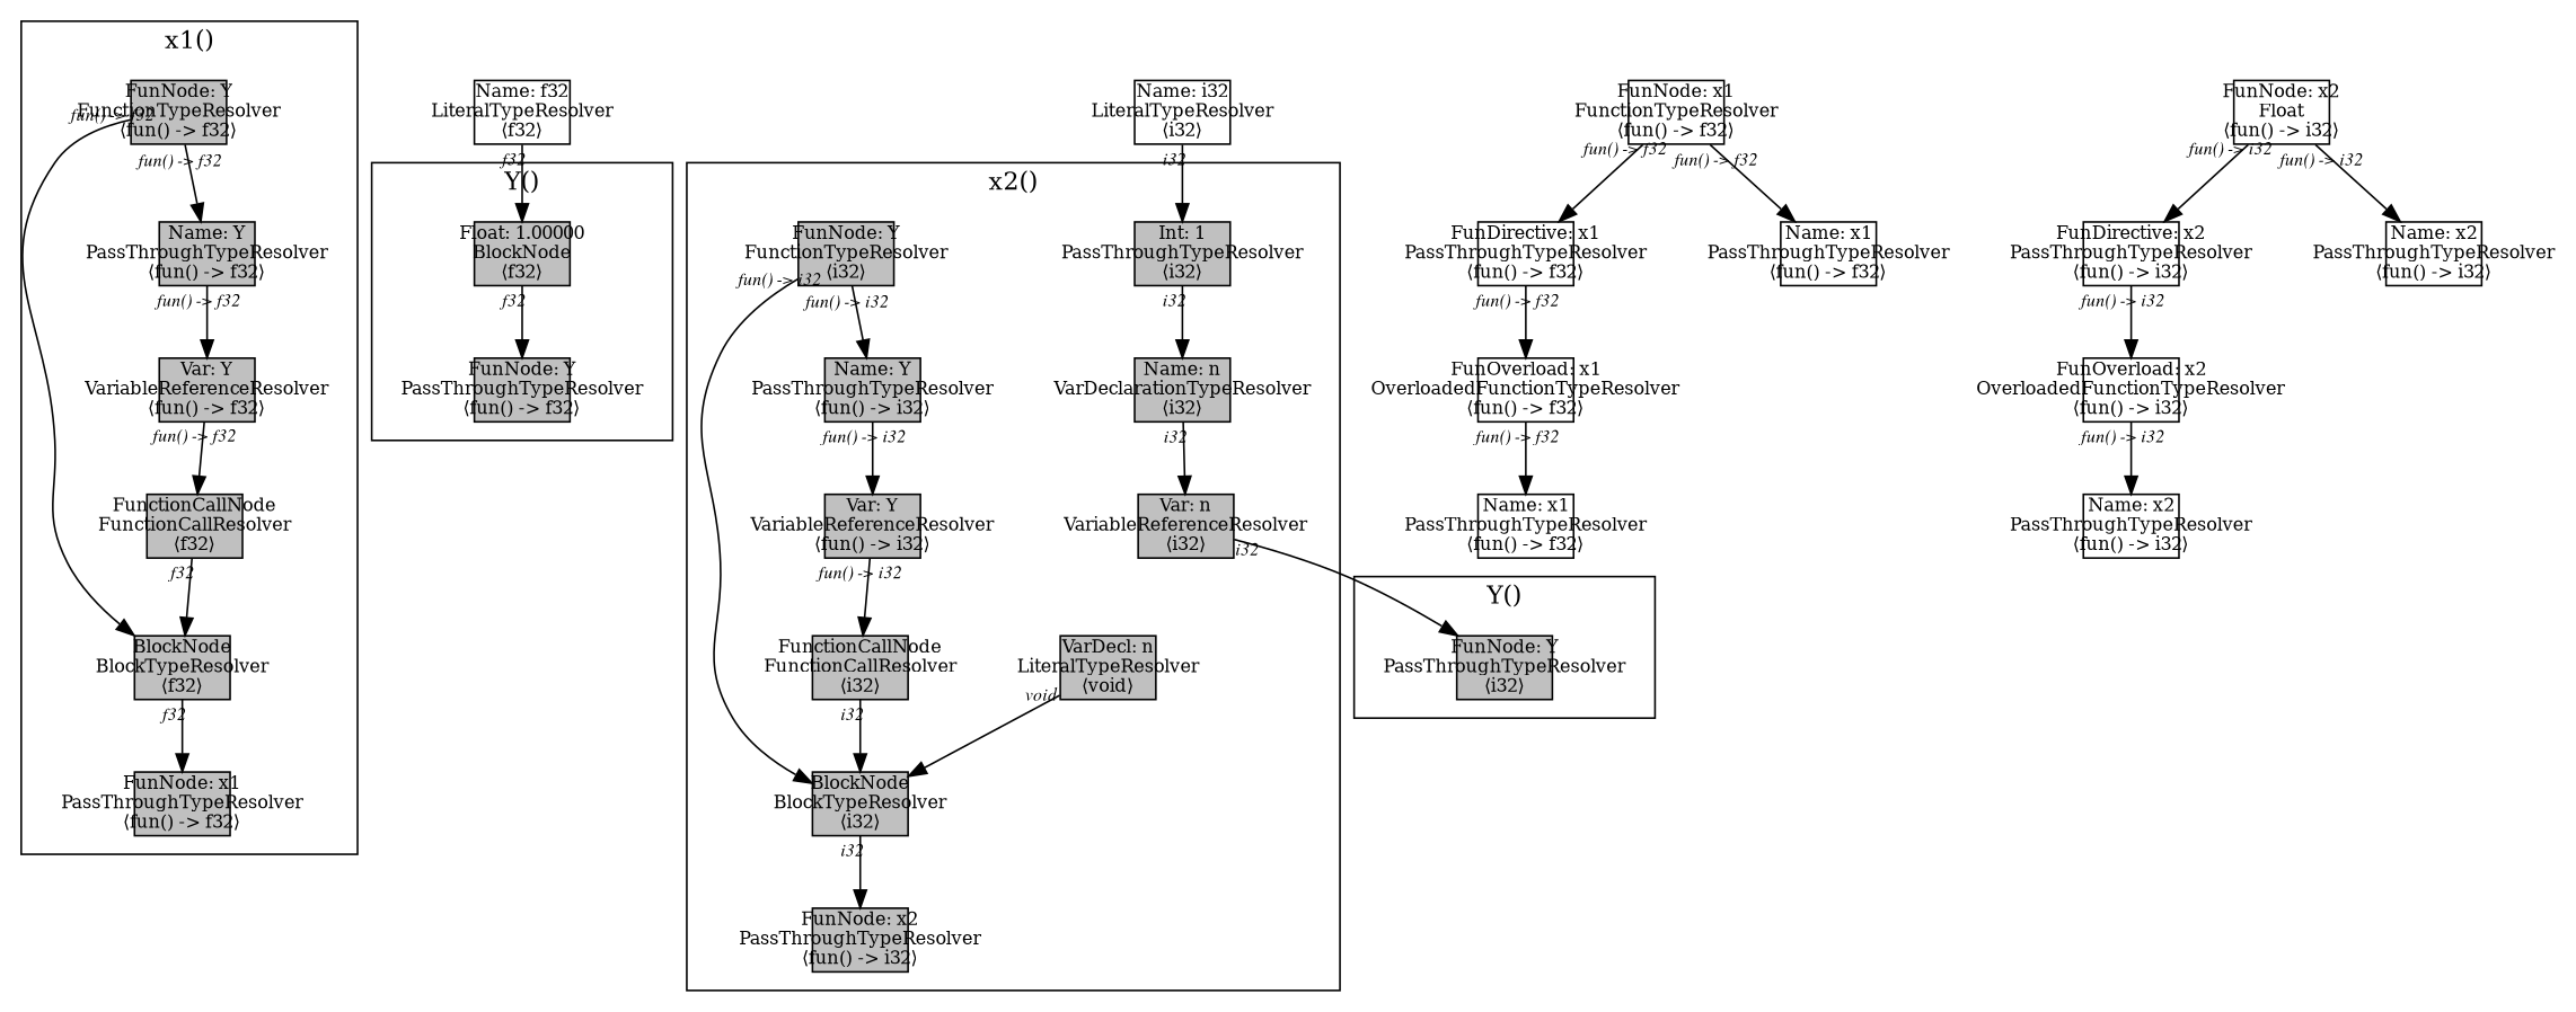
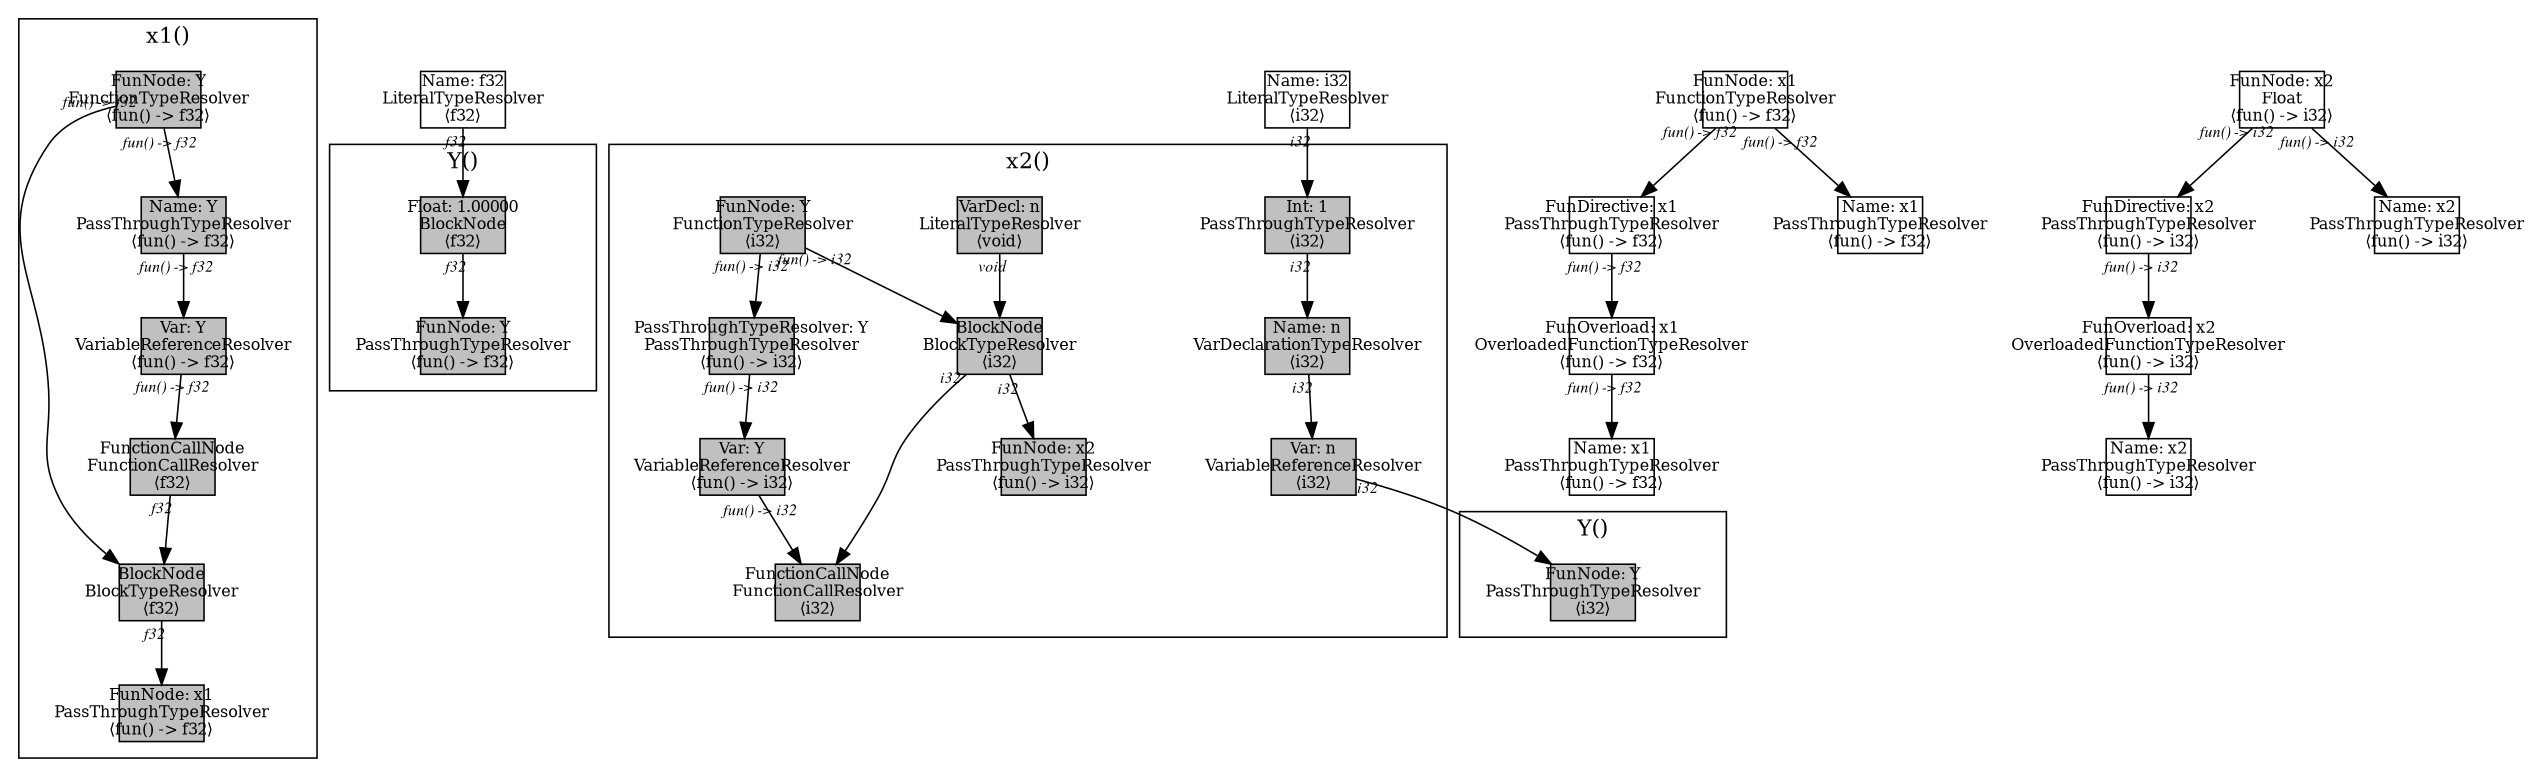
  digraph {
    node [fillcolor=grey fixedsize=shape fontsize=10 shape=box style=filled]
    edge [color=black fontname="times  italic" fontsize=10 labeldistance=1 taillabel="fun() -> f32"]
    n1 [label="BlockNode\nBlockTypeResolver\n⟨f32⟩"]
    n2 [label="FunNode: x1\nPassThroughTypeResolver\n⟨fun() -> f32⟩"]
    n3 [label="FunNode: Y\nFunctionTypeResolver\n⟨fun() -> f32⟩"]
    n4 [label="Name: Y\nPassThroughTypeResolver\n⟨fun() -> f32⟩"]
    n5 [label="Var: Y\nVariableReferenceResolver\n⟨fun() -> f32⟩"]
    n6 [label="FunctionCallNode\nFunctionCallResolver\n⟨f32⟩"]
    n7 [label="Float: 1.00000\nBlockNode\n⟨f32⟩"]
    n8 [label="FunNode: Y\nPassThroughTypeResolver\n⟨fun() -> f32⟩"]
    n9 [label="BlockNode\nBlockTypeResolver\n⟨i32⟩"]
    n10 [label="FunNode: x2\nPassThroughTypeResolver\n⟨fun() -> i32⟩"]
    n11 [label="VarDecl: n\nLiteralTypeResolver\n⟨void⟩"]
    n12 [label="Name: n\nVarDeclarationTypeResolver\n⟨i32⟩"]
    n13 [label="Var: n\nVariableReferenceResolver\n⟨i32⟩"]
    n14 [label="Int: 1\nPassThroughTypeResolver\n⟨i32⟩"]
    n15 [label="FunNode: Y\nFunctionTypeResolver\n⟨i32⟩"]
-   n16 [label="Name: Y\nPassThroughTypeResolver\n⟨fun() -> i32⟩"]
+   n16 [label="PassThroughTypeResolver: Y\nPassThroughTypeResolver\n⟨fun() -> i32⟩"]
    n17 [label="Var: Y\nVariableReferenceResolver\n⟨fun() -> i32⟩"]
    n18 [label="FunctionCallNode\nFunctionCallResolver\n⟨i32⟩"]
    n19 [label="FunNode: Y\nPassThroughTypeResolver\n⟨i32⟩"]
    n20 [label="Name: i32\nLiteralTypeResolver\n⟨i32⟩" fillcolor="" style=""]
    n21 [label="Name: f32\nLiteralTypeResolver\n⟨f32⟩" fillcolor="" style=""]
    n22 [label="FunOverload: x1\nOverloadedFunctionTypeResolver\n⟨fun() -> f32⟩" fillcolor="" style=""]
    n23 [label="Name: x1\nPassThroughTypeResolver\n⟨fun() -> f32⟩" fillcolor="" style=""]
    n24 [label="FunDirective: x1\nPassThroughTypeResolver\n⟨fun() -> f32⟩" fillcolor="" style=""]
    n25 [label="FunNode: x1\nFunctionTypeResolver\n⟨fun() -> f32⟩" fillcolor="" style=""]
    n26 [label="Name: x1\nPassThroughTypeResolver\n⟨fun() -> f32⟩" fillcolor="" style=""]
    n27 [label="FunOverload: x2\nOverloadedFunctionTypeResolver\n⟨fun() -> i32⟩" fillcolor="" style=""]
    n28 [label="Name: x2\nPassThroughTypeResolver\n⟨fun() -> i32⟩" fillcolor="" style=""]
    n29 [label="FunDirective: x2\nPassThroughTypeResolver\n⟨fun() -> i32⟩" fillcolor="" style=""]
    n30 [label="FunNode: x2\nFloat\n⟨fun() -> i32⟩" fillcolor="" style=""]
    n31 [label="Name: x2\nPassThroughTypeResolver\n⟨fun() -> i32⟩" fillcolor="" style=""]
    subgraph cluster_1 {
      label="x1()"
      n1
      n2
      n3
      n4
      n5
      n6
    }
    subgraph cluster_2 {
      label="Y()"
      n7
      n8
    }
    subgraph cluster_3 {
      label="x2()"
      n9
      n10
      n11
      n12
      n13
      n14
      n15
      n16
      n17
      n18
    }
    subgraph cluster_4 {
      label="Y()"
      n19
    }
    n1 -> n2 [taillabel=f32]
    n3 -> n1
    n3 -> n4
    n4 -> n5
    n5 -> n6
    n6 -> n1 [taillabel=f32]
    n7 -> n8 [taillabel=f32]
    n9 -> n10 [taillabel=i32]
    n11 -> n9 [taillabel=void]
    n12 -> n13 [taillabel=i32]
    n13 -> n19 [taillabel=i32]
    n14 -> n12 [taillabel=i32]
    n15 -> n9 [taillabel="fun() -> i32"]
    n15 -> n16 [taillabel="fun() -> i32"]
    n16 -> n17 [taillabel="fun() -> i32"]
    n17 -> n18 [taillabel="fun() -> i32"]
-   n18 -> n9 [taillabel=i32]
+   n9 -> n18 [taillabel=i32]
    n20 -> n14 [taillabel=i32]
    n21 -> n7 [taillabel=f32]
    n22 -> n23
    n24 -> n22
    n25 -> n24
    n25 -> n26
    n27 -> n28 [taillabel="fun() -> i32"]
    n29 -> n27 [taillabel="fun() -> i32"]
    n30 -> n29 [taillabel="fun() -> i32"]
    n30 -> n31 [taillabel="fun() -> i32"]
  }
